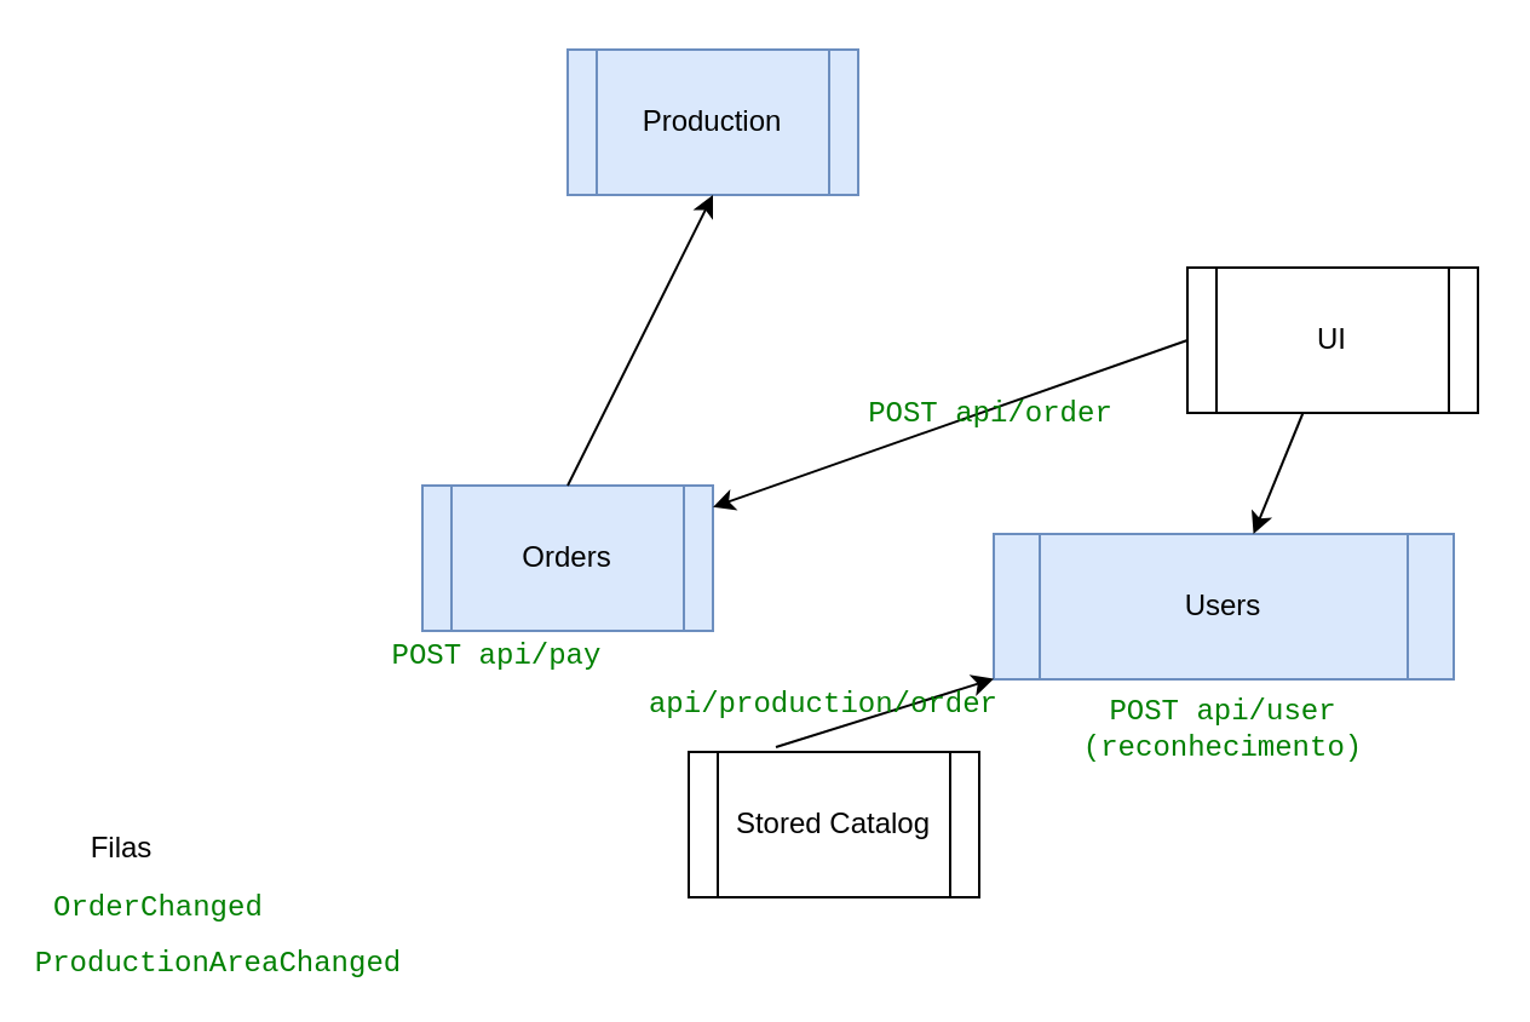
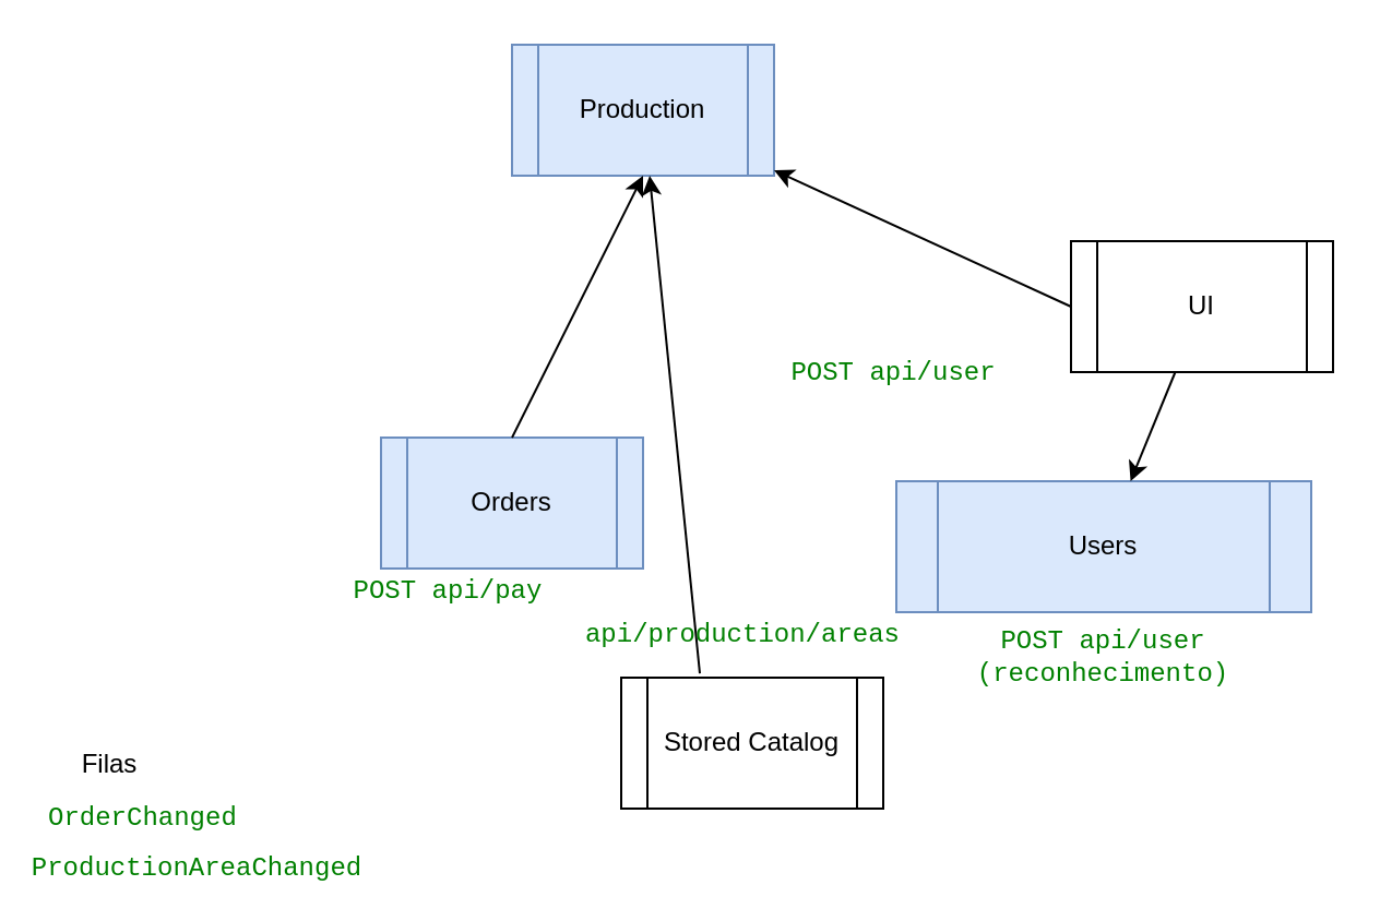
  <mxCell id="0" />
  <mxCell id="1" parent="0" />
  <mxCell id="2" value="Production" style="shape=process;whiteSpace=wrap;html=1;backgroundOutline=1;fillColor=#dae8fc;strokeColor=#6c8ebf;" vertex="1" parent="1"><mxGeometry x="234" y="20" width="120" height="60" as="geometry" /></mxCell>
  <mxCell id="3" value="UI" style="shape=process;whiteSpace=wrap;html=1;backgroundOutline=1;" vertex="1" parent="1"><mxGeometry x="490" y="110" width="120" height="60" as="geometry" /></mxCell>
  <mxCell id="4" value="Users" style="shape=process;whiteSpace=wrap;html=1;backgroundOutline=1;fillColor=#dae8fc;strokeColor=#6c8ebf;" vertex="1" parent="1"><mxGeometry x="410" y="220" width="190" height="60" as="geometry" /></mxCell>
  <mxCell id="5" value="Stored Catalog" style="shape=process;whiteSpace=wrap;html=1;backgroundOutline=1;" vertex="1" parent="1"><mxGeometry x="284" y="310" width="120" height="60" as="geometry" /></mxCell>
  <mxCell id="6" value="Orders" style="shape=process;whiteSpace=wrap;html=1;backgroundOutline=1;fillColor=#dae8fc;strokeColor=#6c8ebf;" vertex="1" parent="1"><mxGeometry x="174" y="200" width="120" height="60" as="geometry" /></mxCell>
- <mxCell id="7" value="" style="endArrow=classic;html=1;exitX=0.3;exitY=-0.033;exitDx=0;exitDy=0;exitPerimeter=0;" edge="1" parent="1" source="5" target="4"><mxGeometry width="50" height="50" relative="1" as="geometry"><mxPoint x="330" y="240" as="sourcePoint" /><mxPoint x="370" y="130" as="targetPoint" /></mxGeometry></mxCell>
+ <mxCell id="7" value="" style="endArrow=classic;html=1;exitX=0.3;exitY=-0.033;exitDx=0;exitDy=0;exitPerimeter=0;" edge="1" parent="1" source="5" target="2"><mxGeometry width="50" height="50" relative="1" as="geometry"><mxPoint x="330" y="240" as="sourcePoint" /><mxPoint x="370" y="130" as="targetPoint" /></mxGeometry></mxCell>
  <mxCell id="8" value="" style="endArrow=classic;html=1;entryX=0.5;entryY=1;entryDx=0;entryDy=0;exitX=0.5;exitY=0;exitDx=0;exitDy=0;" edge="1" parent="1" source="6" target="2"><mxGeometry width="50" height="50" relative="1" as="geometry"><mxPoint x="330" y="240" as="sourcePoint" /><mxPoint x="380" y="190" as="targetPoint" /></mxGeometry></mxCell>
- <mxCell id="9" value="" style="endArrow=classic;html=1;exitX=0;exitY=0.5;exitDx=0;exitDy=0;" edge="1" parent="1" source="3" target="6"><mxGeometry width="50" height="50" relative="1" as="geometry"><mxPoint x="330" y="240" as="sourcePoint" /><mxPoint x="380" y="190" as="targetPoint" /></mxGeometry></mxCell>
+ <mxCell id="9" value="" style="endArrow=classic;html=1;exitX=0;exitY=0.5;exitDx=0;exitDy=0;" edge="1" parent="1" source="3" target="2"><mxGeometry width="50" height="50" relative="1" as="geometry"><mxPoint x="330" y="240" as="sourcePoint" /><mxPoint x="380" y="190" as="targetPoint" /></mxGeometry></mxCell>
  <mxCell id="10" value="" style="endArrow=classic;html=1;" edge="1" parent="1" source="3" target="4"><mxGeometry width="50" height="50" relative="1" as="geometry"><mxPoint x="330" y="240" as="sourcePoint" /><mxPoint x="380" y="190" as="targetPoint" /></mxGeometry></mxCell>
  <mxCell id="11" value="&lt;span lang=&quot;EN-US&quot; style=&quot;font-size: 9.0pt ; line-height: 107% ; font-family: &amp;#34;courier new&amp;#34; ; color: green&quot;&gt;POST api/user (reconhecimento)&lt;/span&gt;" style="text;html=1;strokeColor=none;fillColor=none;align=center;verticalAlign=middle;whiteSpace=wrap;rounded=0;" vertex="1" parent="1"><mxGeometry x="450" y="290" width="110" height="20" as="geometry" /></mxCell>
- <mxCell id="12" value="&lt;span lang=&quot;EN-US&quot; style=&quot;font-size: 9.0pt ; line-height: 107% ; font-family: &amp;#34;courier new&amp;#34; ; color: green&quot;&gt;POST api/order&lt;/span&gt;" style="text;html=1;strokeColor=none;fillColor=none;align=center;verticalAlign=middle;whiteSpace=wrap;rounded=0;" vertex="1" parent="1"><mxGeometry x="354" y="160" width="110" height="20" as="geometry" /></mxCell>
+ <mxCell id="12" value="&lt;span lang=&quot;EN-US&quot; style=&quot;font-size: 9.0pt ; line-height: 107% ; font-family: &amp;#34;courier new&amp;#34; ; color: green&quot;&gt;POST api/user&lt;/span&gt;" style="text;html=1;strokeColor=none;fillColor=none;align=center;verticalAlign=middle;whiteSpace=wrap;rounded=0;" vertex="1" parent="1"><mxGeometry x="354" y="160" width="110" height="20" as="geometry" /></mxCell>
  <mxCell id="13" value="&lt;span lang=&quot;EN-US&quot; style=&quot;font-size: 9.0pt ; line-height: 107% ; font-family: &amp;#34;courier new&amp;#34; ; color: green&quot;&gt;POST api/pay&lt;/span&gt;" style="text;html=1;strokeColor=none;fillColor=none;align=center;verticalAlign=middle;whiteSpace=wrap;rounded=0;" vertex="1" parent="1"><mxGeometry x="160" y="260" width="90" height="20" as="geometry" /></mxCell>
- <mxCell id="14" value="&lt;span lang=&quot;EN-US&quot; style=&quot;font-size: 9.0pt ; line-height: 107% ; font-family: &amp;#34;courier new&amp;#34; ; color: green&quot;&gt;api/production/order&lt;/span&gt;" style="text;html=1;strokeColor=none;fillColor=none;align=center;verticalAlign=middle;whiteSpace=wrap;rounded=0;" vertex="1" parent="1"><mxGeometry x="320" y="280" width="40" height="20" as="geometry" /></mxCell>
+ <mxCell id="14" value="&lt;span lang=&quot;EN-US&quot; style=&quot;font-size: 9.0pt ; line-height: 107% ; font-family: &amp;#34;courier new&amp;#34; ; color: green&quot;&gt;api/production/areas&lt;/span&gt;" style="text;html=1;strokeColor=none;fillColor=none;align=center;verticalAlign=middle;whiteSpace=wrap;rounded=0;" vertex="1" parent="1"><mxGeometry x="320" y="280" width="40" height="20" as="geometry" /></mxCell>
  <mxCell id="15" value="&lt;span lang=&quot;EN-US&quot; style=&quot;font-size: 9.0pt ; line-height: 107% ; font-family: &amp;quot;courier new&amp;quot; ; color: green&quot;&gt;OrderChanged&lt;/span&gt;" style="text;whiteSpace=wrap;html=1;" vertex="1" parent="1"><mxGeometry x="20" y="360" width="110" height="30" as="geometry" /></mxCell>
  <mxCell id="16" value="Filas" style="text;html=1;strokeColor=none;fillColor=none;align=center;verticalAlign=middle;whiteSpace=wrap;rounded=0;" vertex="1" parent="1"><mxGeometry x="30" y="340" width="40" height="20" as="geometry" /></mxCell>
  <mxCell id="17" value="&lt;br&gt;&lt;span lang=&quot;EN-US&quot; style=&quot;font-size: 9pt ; line-height: 12.84px ; font-family: &amp;#34;courier new&amp;#34; ; color: green&quot;&gt;ProductionAreaChanged&lt;/span&gt;&lt;br&gt;" style="text;html=1;strokeColor=none;fillColor=none;align=center;verticalAlign=middle;whiteSpace=wrap;rounded=0;" vertex="1" parent="1"><mxGeometry x="70" y="380" width="40" height="20" as="geometry" /></mxCell>
